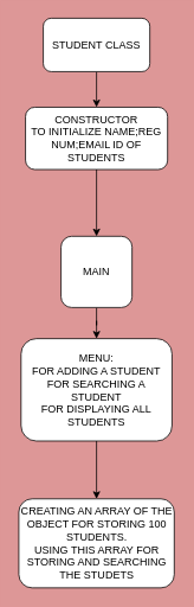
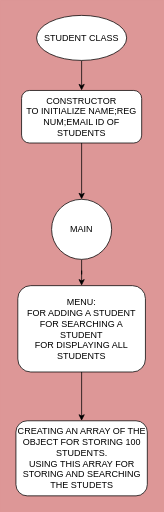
  <mxCell id="0" />
  <mxCell id="1" parent="0" />
  <mxCell id="2" style="edgeStyle=orthogonalEdgeStyle;rounded=0;orthogonalLoop=1;jettySize=auto;html=1;exitX=0.5;exitY=1;exitDx=0;exitDy=0;entryX=0.5;entryY=0;entryDx=0;entryDy=0;" edge="1" parent="1" source="3" target="5"><mxGeometry relative="1" as="geometry" /></mxCell>
- <mxCell id="3" value="STUDENT CLASS" style="rounded=1;whiteSpace=wrap;html=1;" vertex="1" parent="1"><mxGeometry x="48" y="20" width="120" height="60" as="geometry" /></mxCell>
+ <mxCell id="3" value="STUDENT CLASS" style="ellipse;whiteSpace=wrap;html=1;" vertex="1" parent="1"><mxGeometry x="48" y="20" width="120" height="60" as="geometry" /></mxCell>
  <mxCell id="4" value="" style="edgeStyle=orthogonalEdgeStyle;rounded=0;orthogonalLoop=1;jettySize=auto;html=1;" edge="1" parent="1" source="5" target="7"><mxGeometry relative="1" as="geometry" /></mxCell>
  <mxCell id="5" value="CONSTRUCTOR&lt;br&gt;TO INITIALIZE NAME;REG NUM;EMAIL ID OF STUDENTS" style="rounded=1;whiteSpace=wrap;html=1;" vertex="1" parent="1"><mxGeometry x="28" y="120" width="160" height="70" as="geometry" /></mxCell>
  <mxCell id="6" value="" style="edgeStyle=orthogonalEdgeStyle;rounded=0;orthogonalLoop=1;jettySize=auto;html=1;" edge="1" parent="1" source="7" target="9"><mxGeometry relative="1" as="geometry" /></mxCell>
- <mxCell id="7" value="MAIN" style="whiteSpace=wrap;html=1;rounded=1;" vertex="1" parent="1"><mxGeometry x="68" y="265" width="80" height="80" as="geometry" /></mxCell>
+ <mxCell id="7" value="MAIN" style="ellipse;whiteSpace=wrap;html=1;rounded=1;" vertex="1" parent="1"><mxGeometry x="68" y="265" width="80" height="80" as="geometry" /></mxCell>
  <mxCell id="8" value="" style="edgeStyle=orthogonalEdgeStyle;rounded=0;orthogonalLoop=1;jettySize=auto;html=1;" edge="1" parent="1" source="9" target="10"><mxGeometry relative="1" as="geometry" /></mxCell>
  <mxCell id="9" value="MENU:&lt;br&gt;FOR ADDING A STUDENT&lt;br&gt;FOR SEARCHING A STUDENT&lt;br&gt;FOR DISPLAYING ALL STUDENTS" style="whiteSpace=wrap;html=1;rounded=1;" vertex="1" parent="1"><mxGeometry x="23" y="380" width="170" height="115" as="geometry" /></mxCell>
  <mxCell id="10" value="CREATING AN ARRAY OF THE OBJECT FOR STORING 100 STUDENTS.&lt;br&gt;USING THIS ARRAY FOR STORING AND SEARCHING THE STUDETS" style="whiteSpace=wrap;html=1;rounded=1;" vertex="1" parent="1"><mxGeometry x="20.5" y="560" width="175" height="100" as="geometry" /></mxCell>
